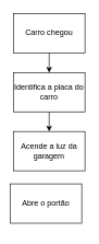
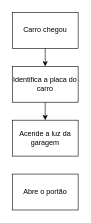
  <mxCell id="0" />
  <mxCell id="1" parent="0" />
  <mxCell id="2" value="Carro chegou" style="text;html=1;strokeColor=default;fillColor=default;align=center;verticalAlign=middle;whiteSpace=wrap;rounded=0;" vertex="1" parent="1"><mxGeometry x="20" y="20" width="110" height="60" as="geometry" /></mxCell>
  <mxCell id="3" value="Identifica a placa do carro" style="text;html=1;strokeColor=default;fillColor=default;align=center;verticalAlign=middle;whiteSpace=wrap;rounded=0;" vertex="1" parent="1"><mxGeometry x="20" y="110" width="110" height="60" as="geometry" /></mxCell>
  <mxCell id="4" value="Acende a luz da garagem" style="text;html=1;strokeColor=default;fillColor=default;align=center;verticalAlign=middle;whiteSpace=wrap;rounded=0;" vertex="1" parent="1"><mxGeometry x="20" y="200" width="110" height="60" as="geometry" /></mxCell>
- <mxCell id="5" value="Abre o portão" style="text;html=1;strokeColor=default;fillColor=default;align=center;verticalAlign=middle;whiteSpace=wrap;rounded=0;" vertex="1" parent="1"><mxGeometry x="15" y="280" width="110" height="60" as="geometry" /></mxCell>
+ <mxCell id="5" value="Abre o portão" style="text;html=1;strokeColor=default;fillColor=default;align=center;verticalAlign=middle;whiteSpace=wrap;rounded=0;" vertex="1" parent="1"><mxGeometry x="20" y="290" width="110" height="60" as="geometry" /></mxCell>
  <mxCell id="6" value="" style="endArrow=classic;html=1;rounded=0;exitX=0.5;exitY=1;exitDx=0;exitDy=0;entryX=0.5;entryY=0;entryDx=0;entryDy=0;" edge="1" parent="1" source="2" target="3"><mxGeometry width="50" height="50" relative="1" as="geometry"><mxPoint x="190" y="200" as="sourcePoint" /><mxPoint x="240" y="150" as="targetPoint" /></mxGeometry></mxCell>
  <mxCell id="7" value="" style="endArrow=classic;html=1;rounded=0;exitX=0.5;exitY=1;exitDx=0;exitDy=0;entryX=0.5;entryY=0;entryDx=0;entryDy=0;" edge="1" parent="1" source="3" target="4"><mxGeometry width="50" height="50" relative="1" as="geometry"><mxPoint x="240" y="160" as="sourcePoint" /><mxPoint x="280" y="200" as="targetPoint" /></mxGeometry></mxCell>
